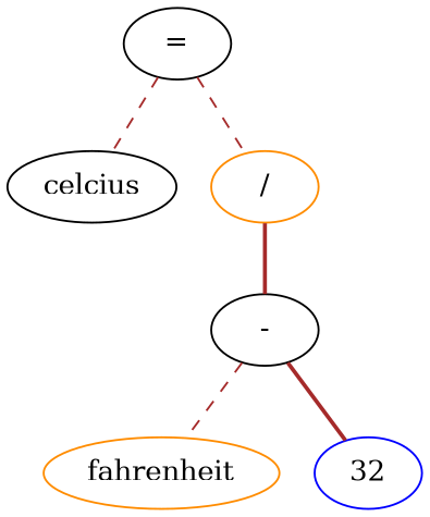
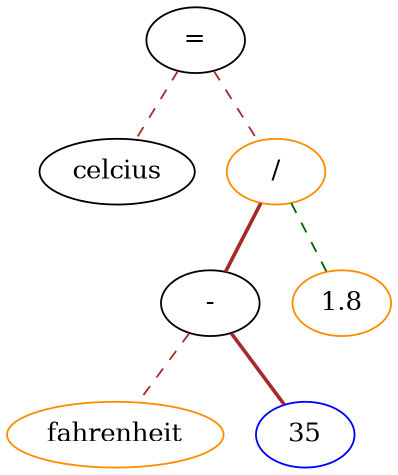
  graph {
    node [color=black]
    edge [color=brown style=dashed]
    n1 [label="="]
    n2 [label=celcius]
    n3 [color=darkorange label="/"]
    n4 [label="-"]
+   n5 [color=darkorange label=1.8]
    n6 [color=darkorange label=fahrenheit]
-   n7 [color=blue label=32]
+   n7 [color=blue label=35]
    n1 -- n2
    n1 -- n3
    n3 -- n4 [style=bold]
+   n3 -- n5 [color=darkgreen]
    n4 -- n6
    n4 -- n7 [style=bold]
  }
